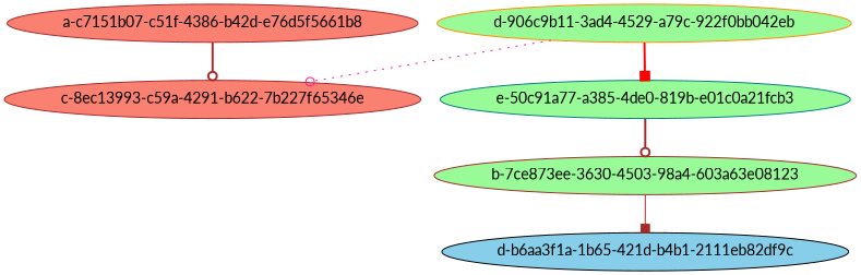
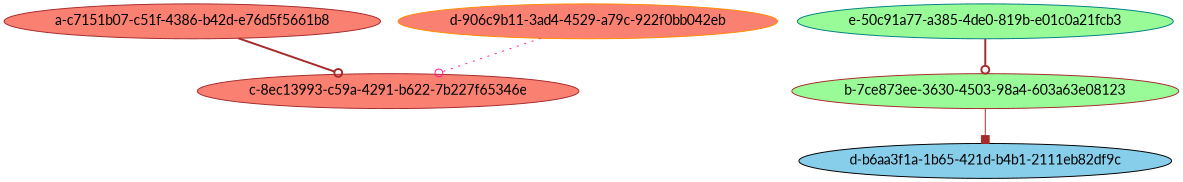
  digraph {
    fontname=Lato
    node [color=brown fillcolor=salmon fontname=Lato style=filled]
    edge [arrowhead=odot color=brown fontname=Lato style=bold]
    "a-c7151b07-c51f-4386-b42d-e76d5f5661b8"
    "c-8ec13993-c59a-4291-b622-7b227f65346e"
    "b-7ce873ee-3630-4503-98a4-603a63e08123" [fillcolor=palegreen]
    "d-b6aa3f1a-1b65-421d-b4b1-2111eb82df9c" [color=black fillcolor=skyblue]
-   "d-906c9b11-3ad4-4529-a79c-922f0bb042eb" [color=darkorange fillcolor=palegreen]
+   "d-906c9b11-3ad4-4529-a79c-922f0bb042eb" [color=darkorange]
    "e-50c91a77-a385-4de0-819b-e01c0a21fcb3" [color=teal fillcolor=palegreen]
    "a-c7151b07-c51f-4386-b42d-e76d5f5661b8" -> "c-8ec13993-c59a-4291-b622-7b227f65346e"
    "b-7ce873ee-3630-4503-98a4-603a63e08123" -> "d-b6aa3f1a-1b65-421d-b4b1-2111eb82df9c" [arrowhead=box style=solid]
    "d-906c9b11-3ad4-4529-a79c-922f0bb042eb" -> "c-8ec13993-c59a-4291-b622-7b227f65346e" [color=deeppink style=dotted]
-   "d-906c9b11-3ad4-4529-a79c-922f0bb042eb" -> "e-50c91a77-a385-4de0-819b-e01c0a21fcb3" [arrowhead=box color=red]
    "e-50c91a77-a385-4de0-819b-e01c0a21fcb3" -> "b-7ce873ee-3630-4503-98a4-603a63e08123"
  }
